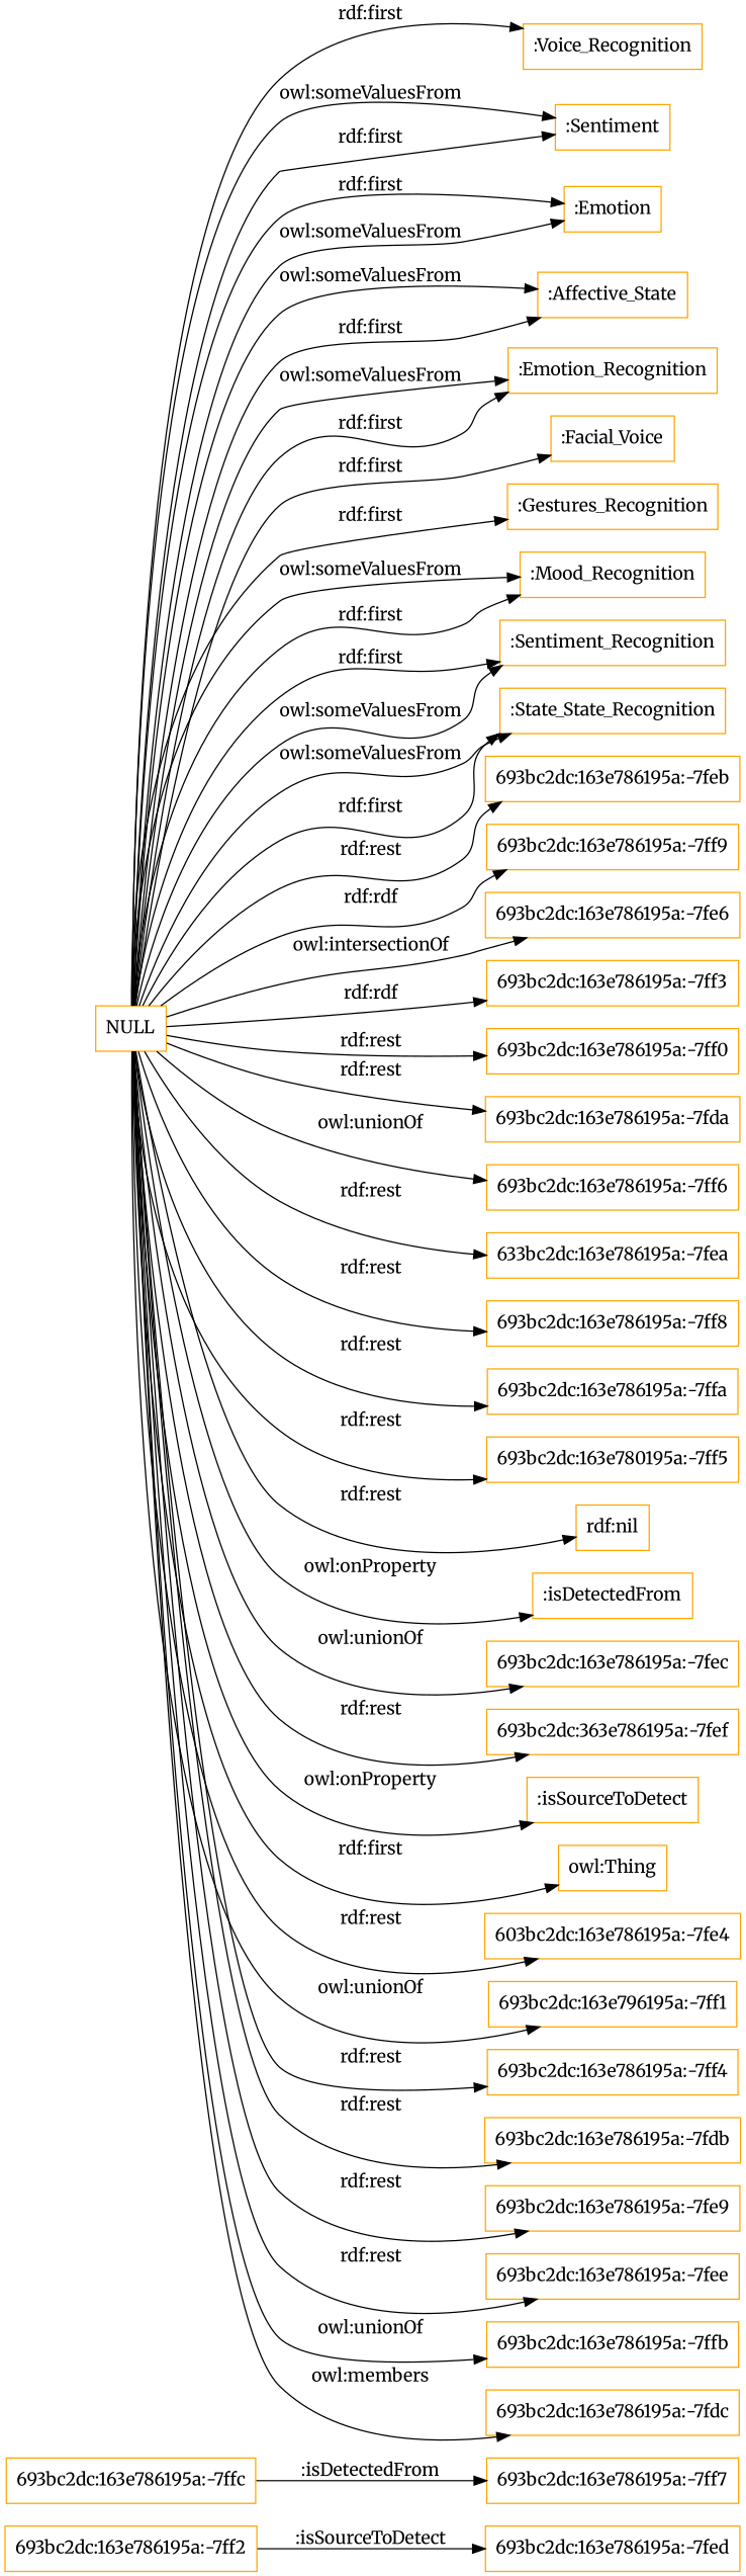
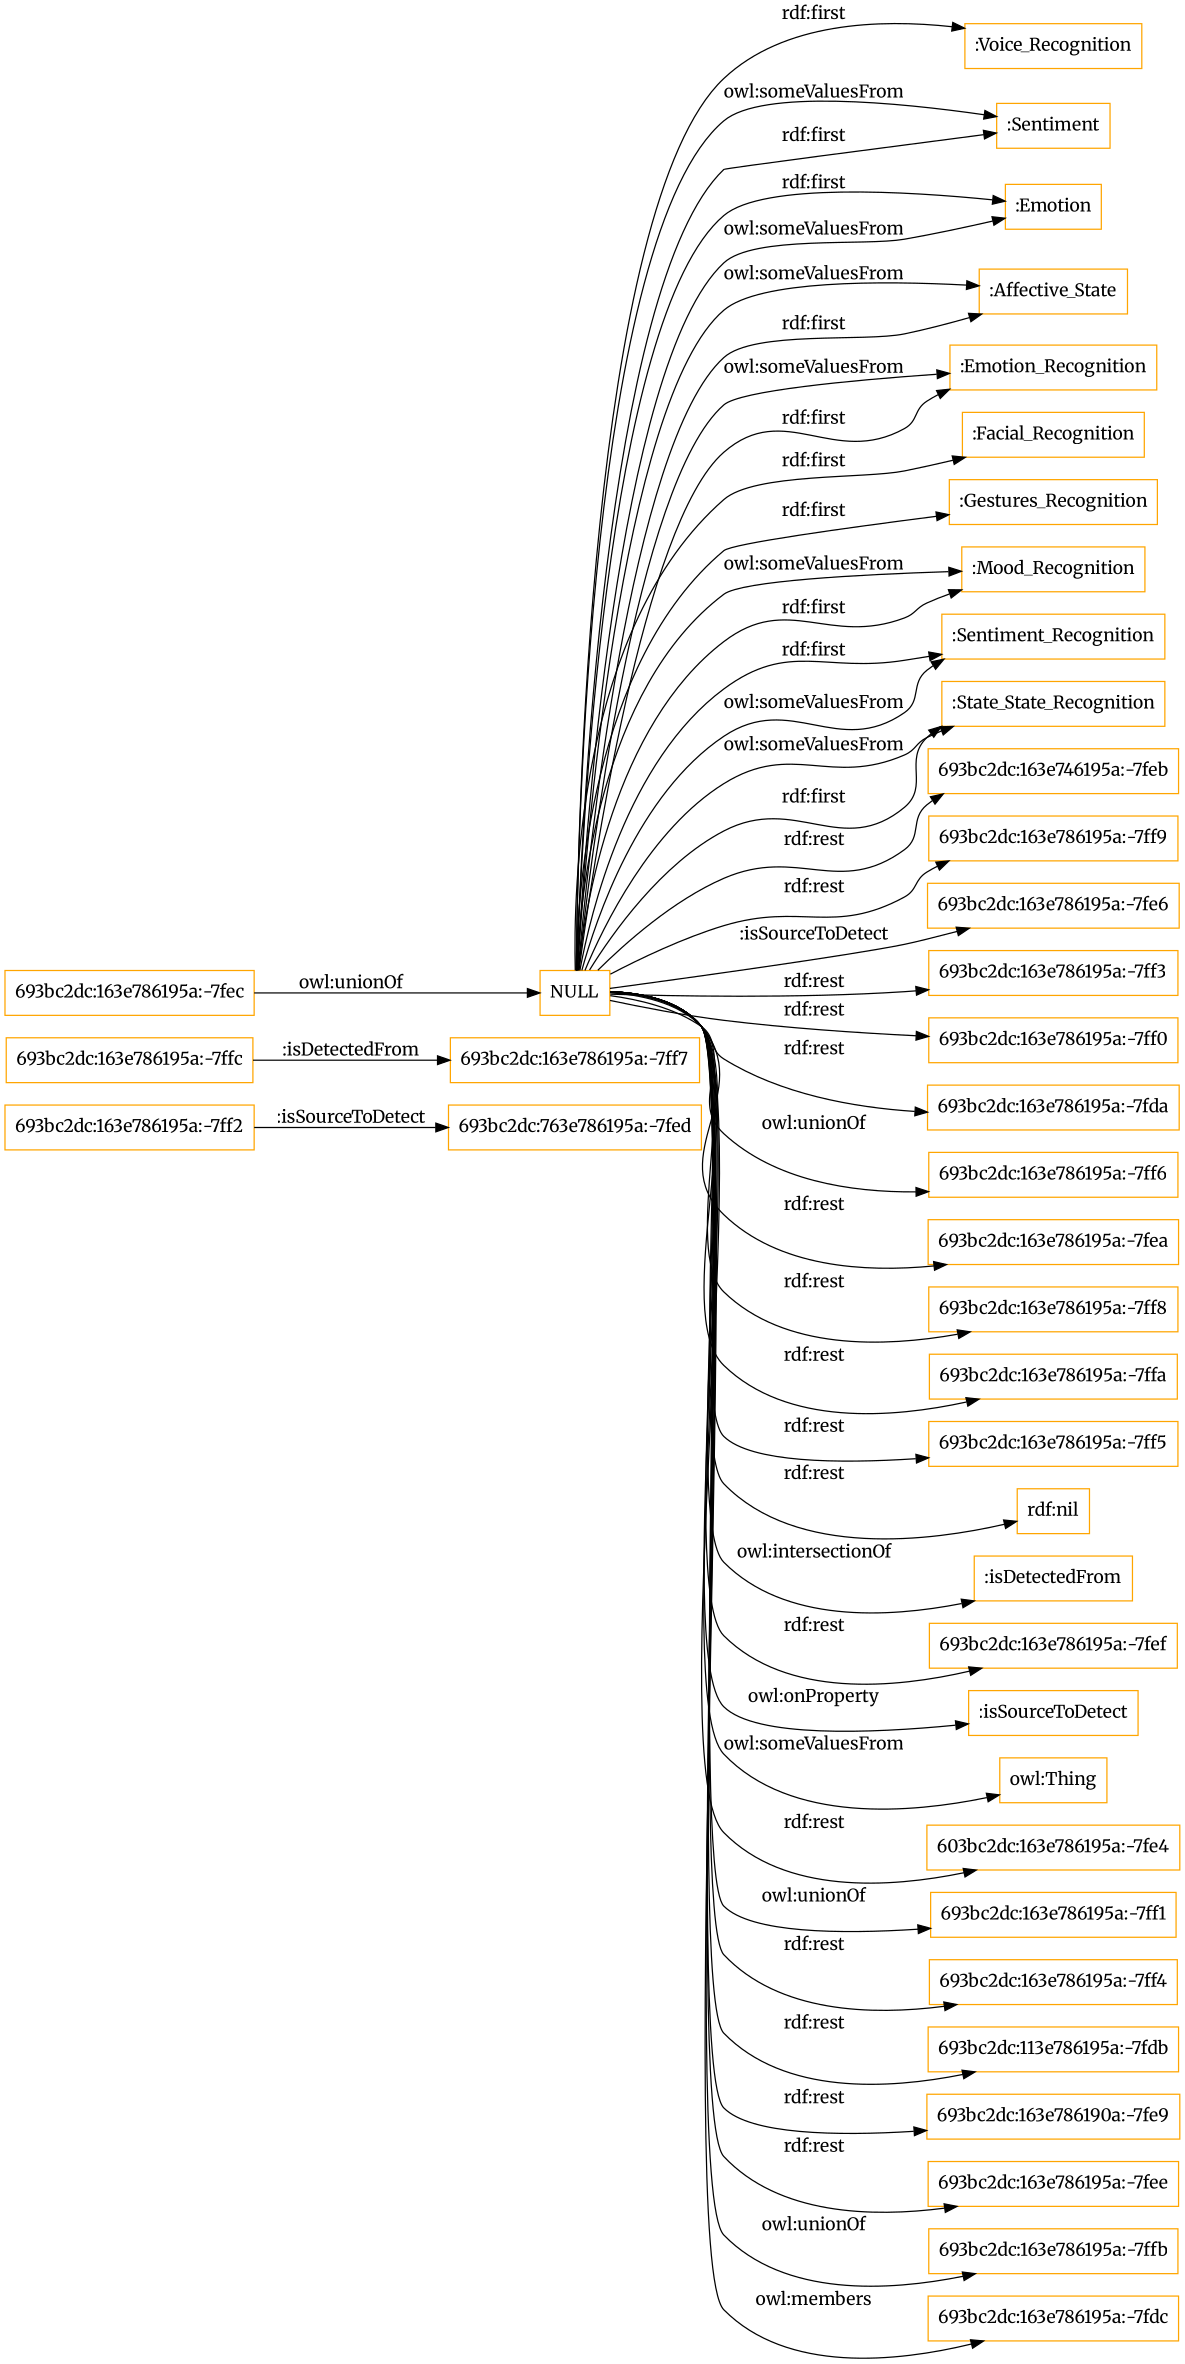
  digraph {
    fontname=Merriweather
    rankdir=LR
    node [color=orange fontname=Merriweather shape=rectangle]
    edge [fontname=Merriweather]
    "693bc2dc:163e786195a:-7ff2"
-   "693bc2dc:163e786195a:-7fed"
+   "693bc2dc:163e786195a:-7fed" [label="693bc2dc:763e786195a:-7fed"]
    "693bc2dc:163e786195a:-7ffc"
    "693bc2dc:163e786195a:-7ff7"
    NULL
    ":Voice_Recognition"
    ":Sentiment"
    ":Emotion"
    ":Affective_State"
    ":Emotion_Recognition"
-   ":Facial_Recognition" [label=":Facial_Voice"]
+   ":Facial_Recognition"
    ":Gestures_Recognition"
    ":Mood_Recognition"
    ":Sentiment_Recognition"
    n15 [label=":State_State_Recognition"]
-   "693bc2dc:163e786195a:-7feb"
+   "693bc2dc:163e786195a:-7feb" [label="693bc2dc:163e746195a:-7feb"]
    "693bc2dc:163e786195a:-7ff9"
    "693bc2dc:163e786195a:-7fe6"
    "693bc2dc:163e786195a:-7ff3"
    "693bc2dc:163e786195a:-7ff0"
    "693bc2dc:163e786195a:-7fda"
    "693bc2dc:163e786195a:-7ff6"
-   "693bc2dc:163e786195a:-7fea" [label="633bc2dc:163e786195a:-7fea"]
+   "693bc2dc:163e786195a:-7fea"
    "693bc2dc:163e786195a:-7ff8"
    "693bc2dc:163e786195a:-7ffa"
-   "693bc2dc:163e786195a:-7ff5" [label="693bc2dc:163e780195a:-7ff5"]
+   "693bc2dc:163e786195a:-7ff5"
    "rdf:nil"
    ":isDetectedFrom"
    "693bc2dc:163e786195a:-7fec"
-   "693bc2dc:163e786195a:-7fef" [label="693bc2dc:363e786195a:-7fef"]
+   "693bc2dc:163e786195a:-7fef"
    ":isSourceToDetect"
    "owl:Thing"
    n33 [label="603bc2dc:163e786195a:-7fe4"]
-   "693bc2dc:163e786195a:-7ff1" [label="693bc2dc:163e796195a:-7ff1"]
+   "693bc2dc:163e786195a:-7ff1"
    "693bc2dc:163e786195a:-7ff4"
-   "693bc2dc:163e786195a:-7fdb"
-   "693bc2dc:163e786195a:-7fe9"
+   "693bc2dc:163e786195a:-7fdb" [label="693bc2dc:113e786195a:-7fdb"]
+   "693bc2dc:163e786195a:-7fe9" [label="693bc2dc:163e786190a:-7fe9"]
    "693bc2dc:163e786195a:-7fee"
    "693bc2dc:163e786195a:-7ffb"
    "693bc2dc:163e786195a:-7fdc"
    "693bc2dc:163e786195a:-7ff2" -> "693bc2dc:163e786195a:-7fed" [label=":isSourceToDetect"]
    "693bc2dc:163e786195a:-7ffc" -> "693bc2dc:163e786195a:-7ff7" [label=":isDetectedFrom"]
    NULL -> ":Voice_Recognition" [label="rdf:first"]
    NULL -> ":Sentiment" [label="owl:someValuesFrom"]
    NULL -> ":Sentiment" [label="rdf:first"]
    NULL -> ":Emotion" [label="rdf:first"]
    NULL -> ":Emotion" [label="owl:someValuesFrom"]
    NULL -> ":Affective_State" [label="owl:someValuesFrom"]
    NULL -> ":Affective_State" [label="rdf:first"]
    NULL -> ":Emotion_Recognition" [label="owl:someValuesFrom"]
    NULL -> ":Emotion_Recognition" [label="rdf:first"]
    NULL -> ":Facial_Recognition" [label="rdf:first"]
    NULL -> ":Gestures_Recognition" [label="rdf:first"]
    NULL -> ":Mood_Recognition" [label="owl:someValuesFrom"]
    NULL -> ":Mood_Recognition" [label="rdf:first"]
    NULL -> ":Sentiment_Recognition" [label="rdf:first"]
    NULL -> ":Sentiment_Recognition" [label="owl:someValuesFrom"]
    NULL -> n15 [label="owl:someValuesFrom"]
    NULL -> n15 [label="rdf:first"]
    NULL -> "693bc2dc:163e786195a:-7feb" [label="rdf:rest"]
-   NULL -> "693bc2dc:163e786195a:-7ff9" [label="rdf:rdf"]
-   NULL -> "693bc2dc:163e786195a:-7fe6" [label="owl:intersectionOf"]
-   NULL -> "693bc2dc:163e786195a:-7ff3" [label="rdf:rdf"]
+   NULL -> "693bc2dc:163e786195a:-7ff9" [label="rdf:rest"]
+   NULL -> "693bc2dc:163e786195a:-7fe6" [label=":isSourceToDetect"]
+   NULL -> "693bc2dc:163e786195a:-7ff3" [label="rdf:rest"]
    NULL -> "693bc2dc:163e786195a:-7ff0" [label="rdf:rest"]
    NULL -> "693bc2dc:163e786195a:-7fda" [label="rdf:rest"]
    NULL -> "693bc2dc:163e786195a:-7ff6" [label="owl:unionOf"]
    NULL -> "693bc2dc:163e786195a:-7fea" [label="rdf:rest"]
    NULL -> "693bc2dc:163e786195a:-7ff8" [label="rdf:rest"]
    NULL -> "693bc2dc:163e786195a:-7ffa" [label="rdf:rest"]
    NULL -> "693bc2dc:163e786195a:-7ff5" [label="rdf:rest"]
    NULL -> "rdf:nil" [label="rdf:rest"]
-   NULL -> ":isDetectedFrom" [label="owl:onProperty"]
-   NULL -> "693bc2dc:163e786195a:-7fec" [label="owl:unionOf"]
+   NULL -> ":isDetectedFrom" [label="owl:intersectionOf"]
+   "693bc2dc:163e786195a:-7fec" -> NULL [label="owl:unionOf"]
    NULL -> "693bc2dc:163e786195a:-7fef" [label="rdf:rest"]
    NULL -> ":isSourceToDetect" [label="owl:onProperty"]
-   NULL -> "owl:Thing" [label="rdf:first"]
+   NULL -> "owl:Thing" [label="owl:someValuesFrom"]
    NULL -> n33 [label="rdf:rest"]
    NULL -> "693bc2dc:163e786195a:-7ff1" [label="owl:unionOf"]
    NULL -> "693bc2dc:163e786195a:-7ff4" [label="rdf:rest"]
    NULL -> "693bc2dc:163e786195a:-7fdb" [label="rdf:rest"]
    NULL -> "693bc2dc:163e786195a:-7fe9" [label="rdf:rest"]
    NULL -> "693bc2dc:163e786195a:-7fee" [label="rdf:rest"]
    NULL -> "693bc2dc:163e786195a:-7ffb" [label="owl:unionOf"]
    NULL -> "693bc2dc:163e786195a:-7fdc" [label="owl:members"]
  }
